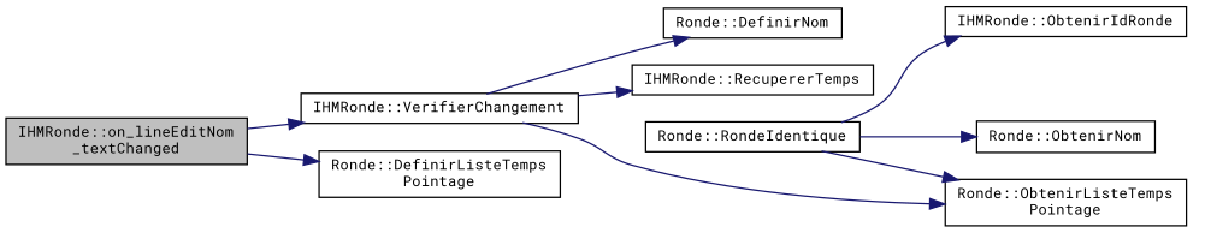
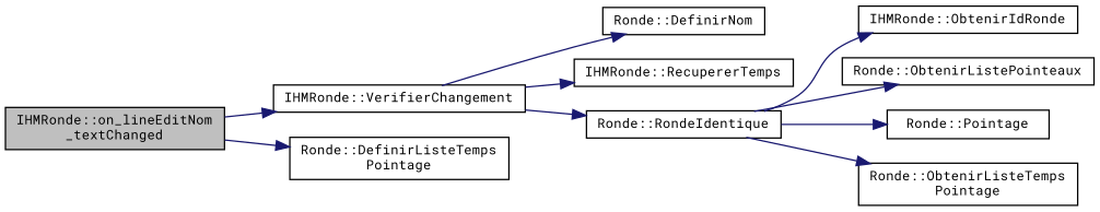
  digraph {
    fontname="Roboto Mono"
    rankdir=LR
    node [color=black fillcolor=white fontname="Roboto Mono" fontsize=10 shape=record style=filled]
    edge [color=midnightblue fontname="Roboto Mono" fontsize=10 labelfontname=Helvetica labelfontsize=10 style=solid]
    n1 [fillcolor=grey75 fontcolor=black height=0.2 label="IHMRonde::on_lineEditNom\l_textChanged" width=0.4]
    n2 [height=0.2 label="IHMRonde::VerifierChangement" width=0.4]
    n3 [height=0.2 label="Ronde::DefinirListeTemps\lPointage" width=0.4]
    n4 [height=0.2 label="Ronde::DefinirNom" width=0.4]
    n5 [height=0.2 label="IHMRonde::RecupererTemps" width=0.4]
    n6 [height=0.2 label="Ronde::RondeIdentique" width=0.4]
    n7 [height=0.2 label="IHMRonde::ObtenirIdRonde" width=0.4]
+   n8 [height=0.2 label="Ronde::ObtenirListePointeaux" width=0.4]
    n9 [height=0.2 label="Ronde::ObtenirListeTemps\lPointage" width=0.4]
-   n10 [height=0.2 label="Ronde::ObtenirNom" width=0.4]
+   n10 [height=0.2 label="Ronde::Pointage" width=0.4]
    n1 -> n2
    n1 -> n3
    n2 -> n4
    n2 -> n5
-   n2 -> n9
+   n2 -> n6
    n6 -> n7
+   n6 -> n8
    n6 -> n9
    n6 -> n10
  }
